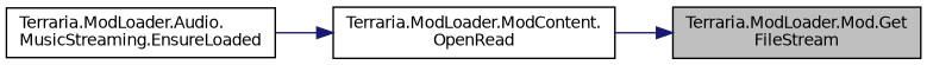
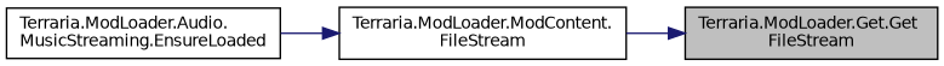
  digraph {
    rankdir=RL
    node [color=black fillcolor=white fontname=Helvetica fontsize=10 shape=record style=filled]
    edge [color=midnightblue dir=back fontname=Helvetica fontsize=10 labelfontname=Helvetica labelfontsize=10 style=solid]
-   n1 [fillcolor=grey75 fontcolor=black height=0.2 label="Terraria.ModLoader.Mod.Get\lFileStream" width=0.4]
-   n2 [height=0.2 label="Terraria.ModLoader.ModContent.\lOpenRead" width=0.4]
+   n1 [fillcolor=grey75 fontcolor=black height=0.2 label="Terraria.ModLoader.Get.Get\lFileStream" width=0.4]
+   n2 [height=0.2 label="Terraria.ModLoader.ModContent.\lFileStream" width=0.4]
    n3 [height=0.2 label="Terraria.ModLoader.Audio.\lMusicStreaming.EnsureLoaded" width=0.4]
    n1 -> n2
    n2 -> n3
  }
